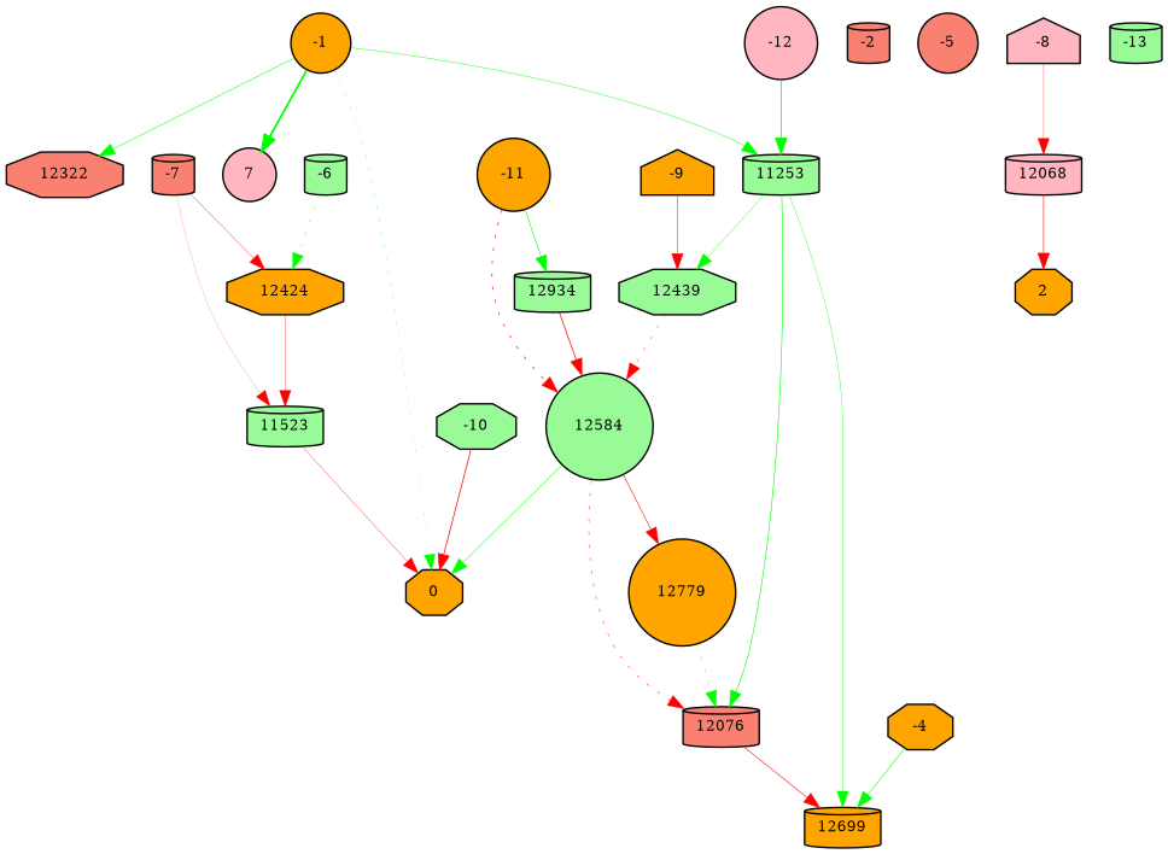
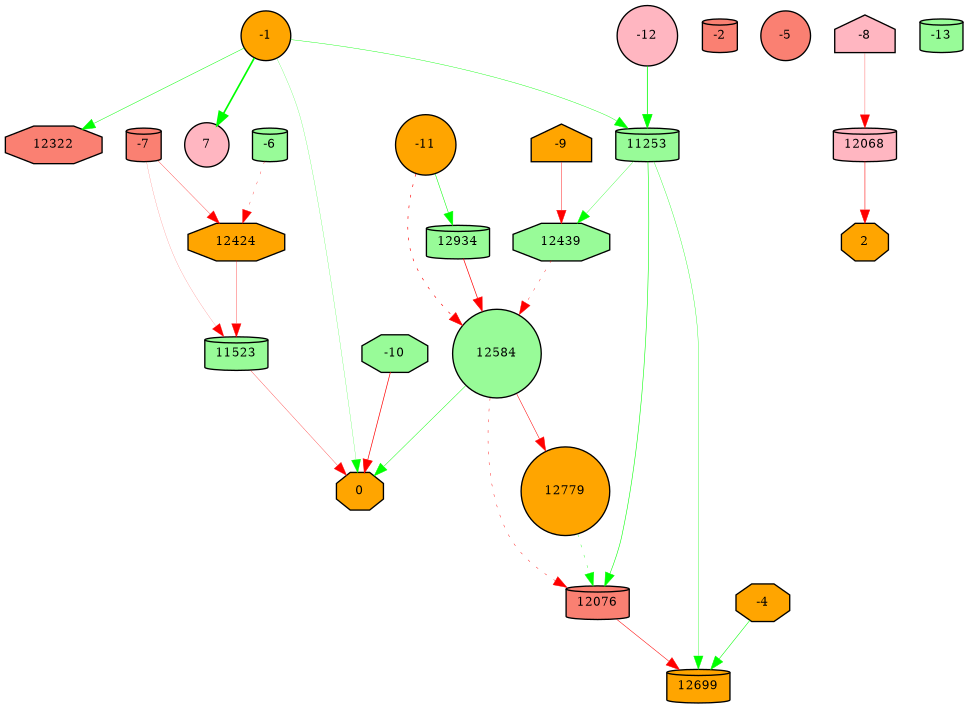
  digraph {
    node [fillcolor=orange fontsize=9 shape=cylinder style=filled]
    edge [color=red style=solid]
    -1 [height=0.2 shape=circle width=0.2]
    0 [height=0.2 shape=octagon width=0.2]
    n3 [fillcolor=lightpink height=0.2 label=7 shape=circle width=0.2]
    12322 [fillcolor=salmon height=0.2 shape=octagon width=0.2]
    11253 [fillcolor=palegreen height=0.2 width=0.2]
    12699 [height=0.2 width=0.2]
    12439 [fillcolor=palegreen height=0.2 shape=octagon width=0.2]
    12076 [fillcolor=salmon height=0.2 width=0.2]
    -2 [fillcolor=salmon height=0.2 width=0.2]
    -4 [height=0.2 shape=octagon width=0.2]
    -5 [fillcolor=salmon height=0.2 shape=circle width=0.2]
    -6 [fillcolor=palegreen height=0.2 width=0.2]
    12424 [height=0.2 shape=octagon width=0.2]
    11523 [fillcolor=palegreen height=0.2 width=0.2]
    -7 [fillcolor=salmon height=0.2 width=0.2]
    -8 [fillcolor=lightpink height=0.2 shape=house width=0.2]
    12068 [fillcolor=lightpink height=0.2 width=0.2]
    2 [height=0.2 shape=octagon width=0.2]
    -9 [height=0.2 shape=house width=0.2]
    12584 [fillcolor=palegreen height=0.2 shape=circle width=0.2]
    -10 [fillcolor=palegreen height=0.2 shape=octagon width=0.2]
    -11 [height=0.2 shape=circle width=0.2]
    12934 [fillcolor=palegreen height=0.2 width=0.2]
    12779 [height=0.2 shape=circle width=0.2]
    -12 [fillcolor=lightpink height=0.2 shape=circle width=0.2]
    -13 [fillcolor=palegreen height=0.2 width=0.2]
-   -1 -> 0 [color=green penwidth=0.15853089001288156 style=dotted]
+   -1 -> 0 [color=green penwidth=0.15853089001288156]
    -1 -> n3 [color=green penwidth=1.248569588091026]
    -1 -> 12322 [color=green penwidth=0.35774968682771346]
    -1 -> 11253 [color=green penwidth=0.301055958091483]
    11253 -> 12699 [color=green penwidth=0.25569606469571926]
    11253 -> 12439 [color=green penwidth=0.22928194478418354]
    11253 -> 12076 [color=green penwidth=0.41613502745738495]
    12439 -> 12584 [penwidth=0.2679025224358962 style=dotted]
    12076 -> 12699 [penwidth=0.3894672529533447]
    -4 -> 12699 [color=green penwidth=0.3982438151634573]
-   -6 -> 12424 [color=green penwidth=0.23262424390203895 style=dotted]
+   -6 -> 12424 [penwidth=0.23262424390203895 style=dotted]
    12424 -> 11523 [penwidth=0.23898179031166644]
    11523 -> 0 [penwidth=0.21761498908970348]
    -7 -> 12424 [penwidth=0.22510182006830817]
    -7 -> 11523 [penwidth=0.1071818400898354]
    -8 -> 12068 [penwidth=0.20316794712157293]
    12068 -> 2 [penwidth=0.3985689213870869]
    -9 -> 12439 [penwidth=0.32234353082187717]
    12584 -> 0 [color=green penwidth=0.3387065335259619]
    12584 -> 12076 [penwidth=0.3115946868858631 style=dotted]
    12584 -> 12779 [penwidth=0.3808780960043341]
    -10 -> 0 [penwidth=0.5091214931778726]
    -11 -> 12584 [penwidth=0.47059599937715135 style=dotted]
    -11 -> 12934 [color=green penwidth=0.3929253079624464]
    12934 -> 12584 [penwidth=0.5142857618223122]
    12779 -> 12076 [color=green penwidth=0.2752310051907075 style=dotted]
    -12 -> 11253 [color=green penwidth=0.5843884314304467]
  }
